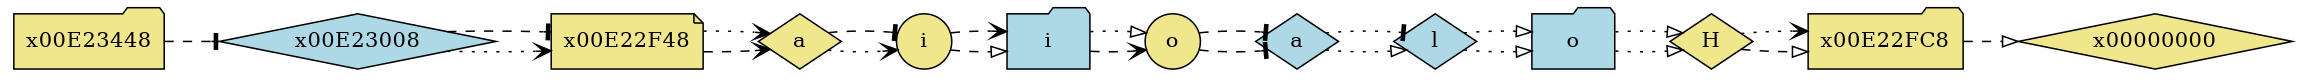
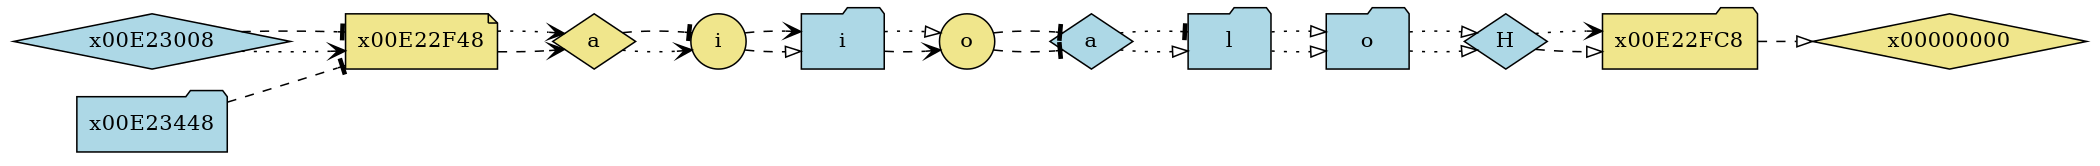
  digraph {
    rankdir=LR
    node [fillcolor=khaki shape=diamond style=filled]
    edge [arrowhead=onormal style=dashed]
    x00000000
    x00E22FC8 [shape=folder]
-   n3 [label=H]
+   n3 [fillcolor=lightblue label=H]
    n4 [fillcolor=lightblue label=o shape=folder]
-   n5 [fillcolor=lightblue label=l]
+   n5 [fillcolor=lightblue label=l shape=folder]
    n6 [fillcolor=lightblue label=a]
    n7 [label=o shape=circle]
    n8 [fillcolor=lightblue label=i shape=folder]
    n9 [label=i shape=circle]
    n10 [label=a]
    x00E22F48 [shape=note]
    x00E23008 [fillcolor=lightblue]
-   x00E23448 [shape=folder]
+   x00E23448 [fillcolor=lightblue shape=folder]
    x00E22FC8 -> x00000000
    n3 -> x00E22FC8
    n3 -> x00E22FC8 [arrowhead=vee style=dotted]
    n4 -> n3 [style=dotted]
    n4 -> n3 [style=dotted]
    n5 -> n4 [style=dotted]
    n5 -> n4 [style=dotted]
    n6 -> n5 [style=dotted]
    n6 -> n5 [arrowhead=tee style=dotted]
    n7 -> n6 [arrowhead=tee]
    n7 -> n6 [arrowhead=tee]
    n8 -> n7 [arrowhead=vee]
    n8 -> n7 [style=dotted]
    n9 -> n8
    n9 -> n8 [arrowhead=vee]
    n10 -> n9 [arrowhead=vee style=dotted]
    n10 -> n9 [arrowhead=tee]
    x00E22F48 -> n10 [arrowhead=vee]
    x00E22F48 -> n10 [arrowhead=vee style=dotted]
    x00E23008 -> x00E22F48 [arrowhead=vee style=dotted]
    x00E23008 -> x00E22F48 [arrowhead=tee]
-   x00E23448 -> x00E23008 [arrowhead=tee]
+   x00E23448 -> x00E22F48 [arrowhead=tee]
  }
